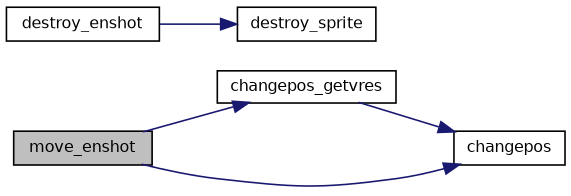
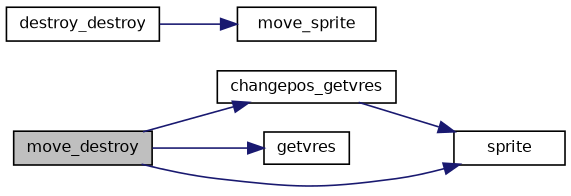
  digraph {
    rankdir=LR
    node [color=black fillcolor=white fontname=Helvetica fontsize=10 shape=record style=filled]
    edge [color=midnightblue fontname=Helvetica fontsize=10 labelfontname=Helvetica labelfontsize=10 style=solid]
-   n1 [fillcolor=grey75 fontcolor=black height=0.2 label=move_enshot width=0.4]
+   n1 [fillcolor=grey75 fontcolor=black height=0.2 label=move_destroy width=0.4]
    n2 [height=0.2 label=changepos_getvres width=0.4]
-   n4 [height=0.2 label=changepos width=0.4]
-   n5 [height=0.2 label=destroy_enshot width=0.4]
-   n6 [height=0.2 label=destroy_sprite width=0.4]
+   n3 [height=0.2 label=getvres width=0.4]
+   n4 [height=0.2 label=sprite width=0.4]
+   n5 [height=0.2 label=destroy_destroy width=0.4]
+   n6 [height=0.2 label=move_sprite width=0.4]
    n1 -> n2
+   n1 -> n3
    n1 -> n4
    n2 -> n4
    n5 -> n6
  }
